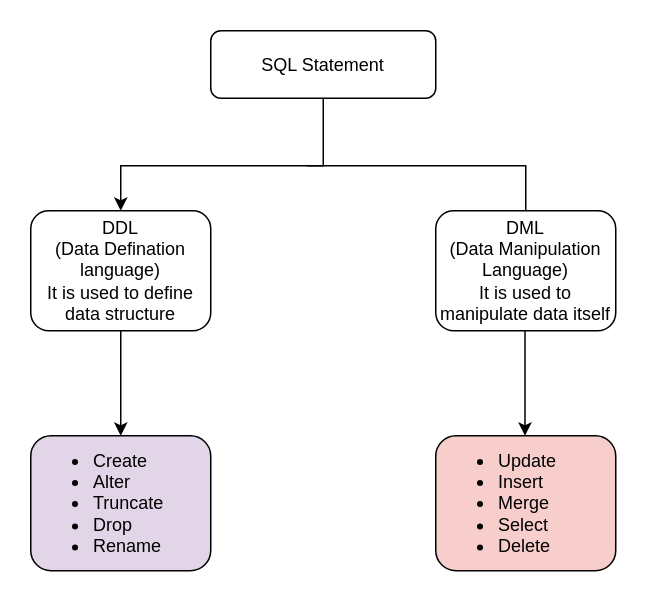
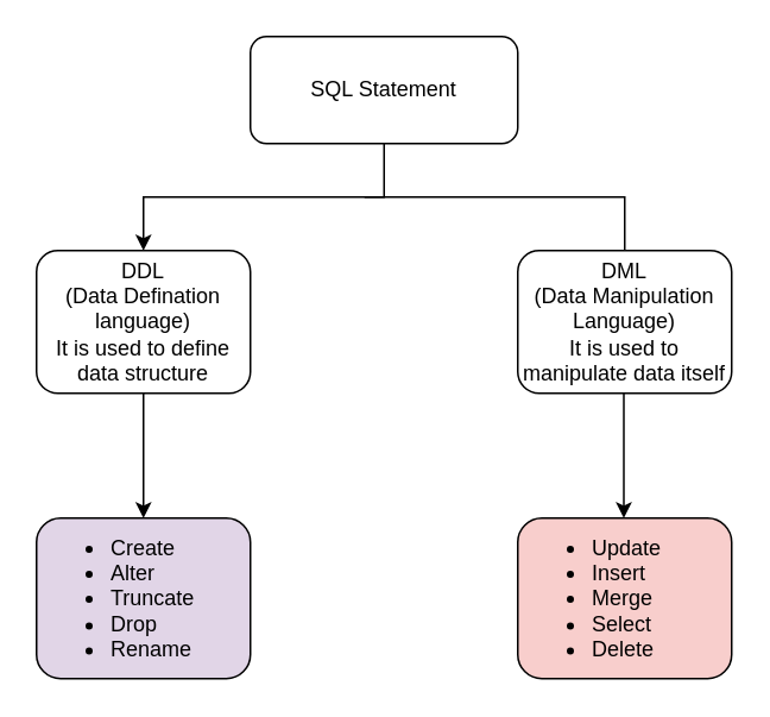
  <mxCell id="0" />
  <mxCell id="1" parent="0" />
- <mxCell id="2" value="SQL Statement" style="rounded=1;whiteSpace=wrap;html=1;" parent="1" vertex="1"><mxGeometry x="140" y="20" width="150" height="45" as="geometry" /></mxCell>
+ <mxCell id="2" value="SQL Statement" style="rounded=1;whiteSpace=wrap;html=1;" parent="1" vertex="1"><mxGeometry x="140" y="20" width="150" height="60" as="geometry" /></mxCell>
  <mxCell id="3" style="edgeStyle=orthogonalEdgeStyle;rounded=0;orthogonalLoop=1;jettySize=auto;html=1;" parent="1" edge="1"><mxGeometry relative="1" as="geometry"><mxPoint x="350" y="160" as="targetPoint" /><mxPoint x="204" y="110" as="sourcePoint" /><Array as="points"><mxPoint x="350" y="110" /></Array></mxGeometry></mxCell>
  <mxCell id="4" style="edgeStyle=orthogonalEdgeStyle;rounded=0;orthogonalLoop=1;jettySize=auto;html=1;exitX=0.5;exitY=1;exitDx=0;exitDy=0;entryX=0.5;entryY=0;entryDx=0;entryDy=0;" parent="1" source="2" target="5" edge="1"><mxGeometry relative="1" as="geometry"><mxPoint x="80" y="150" as="targetPoint" /><mxPoint x="210" y="120" as="sourcePoint" /><Array as="points"><mxPoint x="215" y="110" /><mxPoint x="80" y="110" /></Array></mxGeometry></mxCell>
  <mxCell id="5" value="DDL&lt;br&gt;(Data Defination language)&lt;br&gt;It is used to define data structure" style="rounded=1;whiteSpace=wrap;html=1;" parent="1" vertex="1"><mxGeometry x="20" y="140" width="120" height="80" as="geometry" /></mxCell>
  <mxCell id="6" value="DML&lt;br&gt;(Data Manipulation Language)&lt;br&gt;It is used to manipulate data itself" style="rounded=1;whiteSpace=wrap;html=1;" parent="1" vertex="1"><mxGeometry x="290" y="140" width="120" height="80" as="geometry" /></mxCell>
  <mxCell id="7" value="" style="endArrow=classic;html=1;exitX=0.5;exitY=1;exitDx=0;exitDy=0;" parent="1" source="5" edge="1"><mxGeometry width="50" height="50" relative="1" as="geometry"><mxPoint x="180" y="300" as="sourcePoint" /><mxPoint x="80" y="290" as="targetPoint" /></mxGeometry></mxCell>
  <mxCell id="8" value="" style="endArrow=classic;html=1;exitX=0.5;exitY=1;exitDx=0;exitDy=0;" parent="1" edge="1"><mxGeometry width="50" height="50" relative="1" as="geometry"><mxPoint x="349.5" y="220" as="sourcePoint" /><mxPoint x="349.5" y="290" as="targetPoint" /><Array as="points"><mxPoint x="349.5" y="240" /><mxPoint x="349.5" y="260" /></Array></mxGeometry></mxCell>
  <mxCell id="9" value="&lt;ul&gt;&lt;li&gt;Create&lt;/li&gt;&lt;li&gt;Alter&lt;span&gt;&amp;nbsp;&lt;/span&gt;&lt;/li&gt;&lt;li&gt;&lt;span&gt;Truncate&lt;/span&gt;&lt;/li&gt;&lt;li&gt;&lt;span&gt;Drop&lt;/span&gt;&lt;/li&gt;&lt;li&gt;&lt;span&gt;Rename&lt;/span&gt;&lt;/li&gt;&lt;/ul&gt;" style="rounded=1;whiteSpace=wrap;html=1;align=left;fillColor=#e1d5e7;" parent="1" vertex="1"><mxGeometry x="20" y="290" width="120" height="90" as="geometry" /></mxCell>
  <mxCell id="10" value="&lt;ul&gt;&lt;li&gt;Update&lt;/li&gt;&lt;li&gt;Insert&lt;/li&gt;&lt;li&gt;Merge&lt;/li&gt;&lt;li&gt;Select&lt;/li&gt;&lt;li&gt;Delete&lt;/li&gt;&lt;/ul&gt;" style="rounded=1;whiteSpace=wrap;html=1;align=left;fillColor=#f8cecc;" parent="1" vertex="1"><mxGeometry x="290" y="290" width="120" height="90" as="geometry" /></mxCell>
